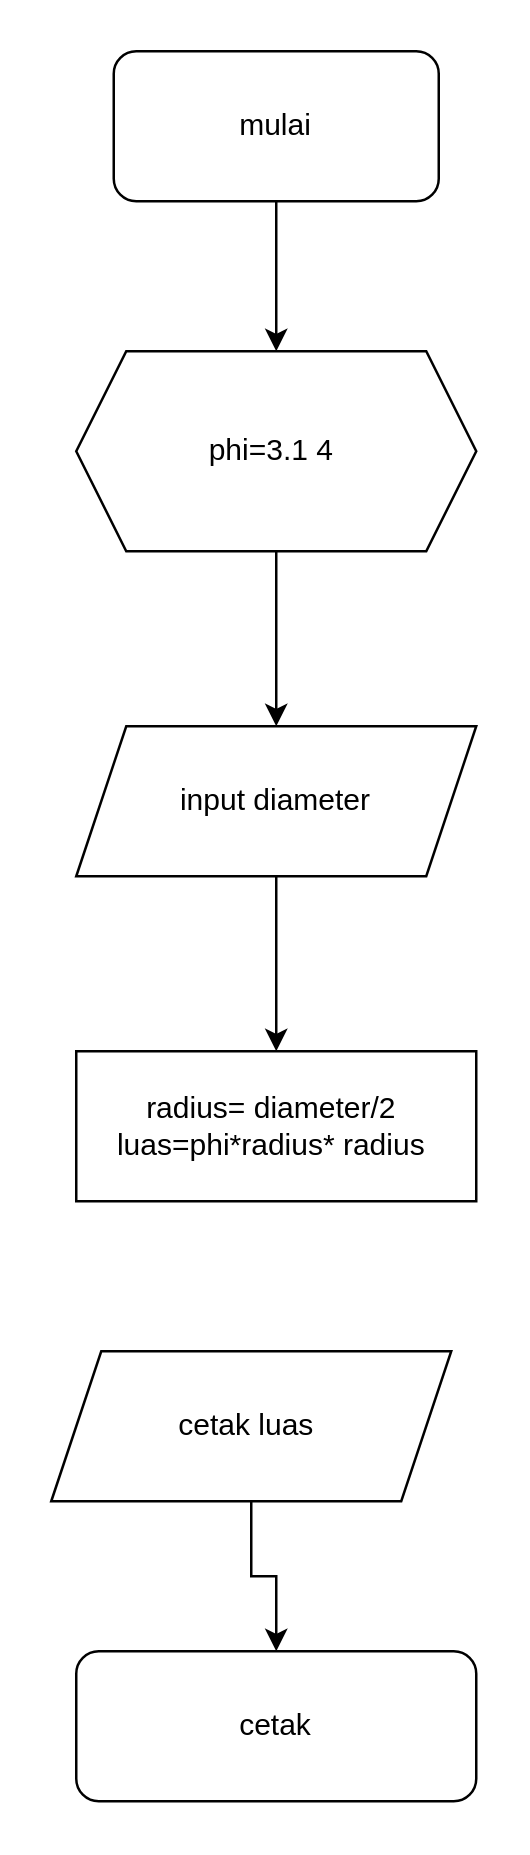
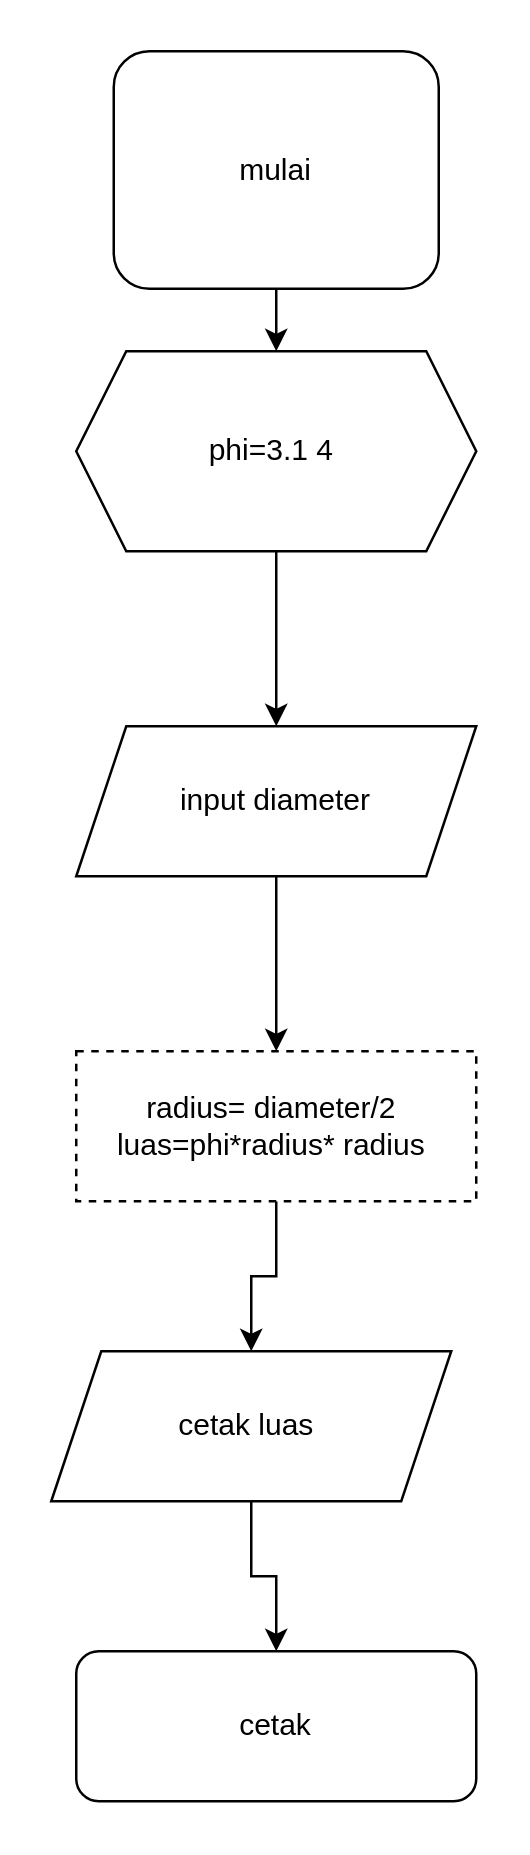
  <mxCell id="0" />
  <mxCell id="1" parent="0" />
  <mxCell id="2" value="" style="edgeStyle=orthogonalEdgeStyle;rounded=0;orthogonalLoop=1;jettySize=auto;html=1;exitX=0.5;exitY=1;exitDx=0;exitDy=0;" edge="1" parent="1" source="3" target="5"><mxGeometry relative="1" as="geometry"><Array as="points"><mxPoint x="110" y="110" /><mxPoint x="110" y="110" /></Array></mxGeometry></mxCell>
- <mxCell id="3" value="mulai" style="rounded=1;whiteSpace=wrap;html=1;" vertex="1" parent="1"><mxGeometry x="45" y="20" width="130" height="60" as="geometry" /></mxCell>
+ <mxCell id="3" value="mulai" style="rounded=1;whiteSpace=wrap;html=1;" vertex="1" parent="1"><mxGeometry x="45" y="20" width="130" height="95" as="geometry" /></mxCell>
  <mxCell id="4" value="" style="edgeStyle=orthogonalEdgeStyle;rounded=0;orthogonalLoop=1;jettySize=auto;html=1;" edge="1" parent="1" source="5" target="7"><mxGeometry relative="1" as="geometry" /></mxCell>
  <mxCell id="5" value="phi=3.1 4&amp;nbsp;" style="shape=hexagon;perimeter=hexagonPerimeter2;whiteSpace=wrap;html=1;fixedSize=1;" vertex="1" parent="1"><mxGeometry x="30" y="140" width="160" height="80" as="geometry" /></mxCell>
  <mxCell id="6" value="" style="edgeStyle=orthogonalEdgeStyle;rounded=0;orthogonalLoop=1;jettySize=auto;html=1;" edge="1" parent="1" source="7" target="9"><mxGeometry relative="1" as="geometry" /></mxCell>
  <mxCell id="7" value="input diameter" style="shape=parallelogram;perimeter=parallelogramPerimeter;whiteSpace=wrap;html=1;fixedSize=1;" vertex="1" parent="1"><mxGeometry x="30" y="290" width="160" height="60" as="geometry" /></mxCell>
- <mxCell id="9" value="radius= diameter/2&amp;nbsp;&lt;br&gt;luas=phi*radius* radius&amp;nbsp;" style="rounded=0;whiteSpace=wrap;html=1;" vertex="1" parent="1"><mxGeometry x="30" y="420" width="160" height="60" as="geometry" /></mxCell>
+ <mxCell id="8" value="" style="edgeStyle=orthogonalEdgeStyle;rounded=0;orthogonalLoop=1;jettySize=auto;html=1;" edge="1" parent="1" source="9" target="11"><mxGeometry relative="1" as="geometry" /></mxCell>
+ <mxCell id="9" value="radius= diameter/2&amp;nbsp;&lt;br&gt;luas=phi*radius* radius&amp;nbsp;" style="rounded=0;whiteSpace=wrap;html=1;dashed=1;" vertex="1" parent="1"><mxGeometry x="30" y="420" width="160" height="60" as="geometry" /></mxCell>
  <mxCell id="10" value="" style="edgeStyle=orthogonalEdgeStyle;rounded=0;orthogonalLoop=1;jettySize=auto;html=1;" edge="1" parent="1" source="11" target="12"><mxGeometry relative="1" as="geometry" /></mxCell>
  <mxCell id="11" value="cetak luas&amp;nbsp;" style="shape=parallelogram;perimeter=parallelogramPerimeter;whiteSpace=wrap;html=1;fixedSize=1;" vertex="1" parent="1"><mxGeometry x="20" y="540" width="160" height="60" as="geometry" /></mxCell>
  <mxCell id="12" value="cetak" style="rounded=1;whiteSpace=wrap;html=1;" vertex="1" parent="1"><mxGeometry x="30" y="660" width="160" height="60" as="geometry" /></mxCell>
